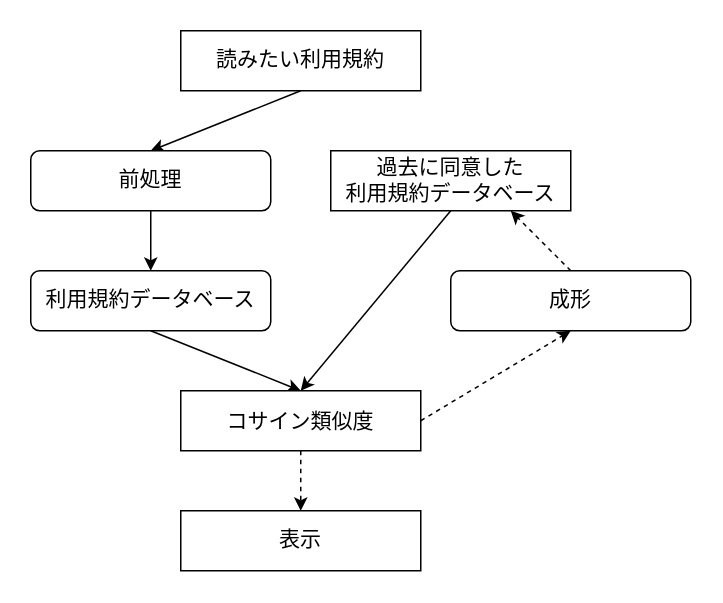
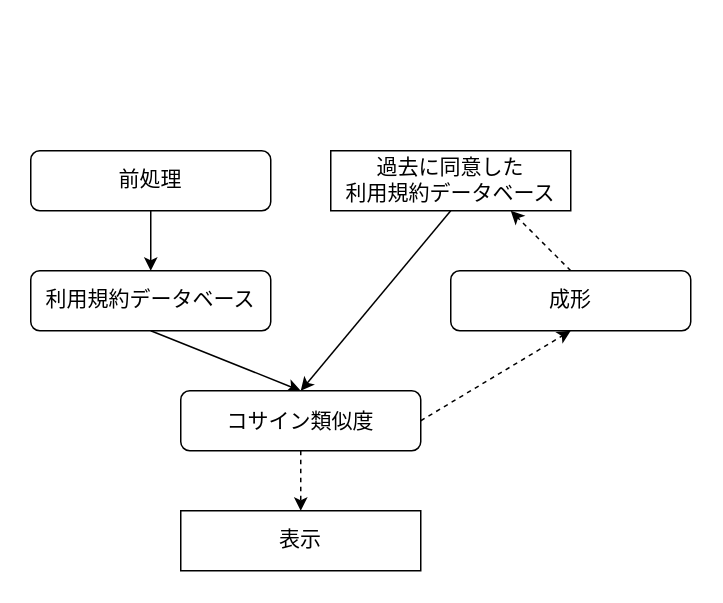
  <mxCell id="0" />
  <mxCell id="1" parent="0" />
- <mxCell id="2" style="rounded=0;orthogonalLoop=1;jettySize=auto;html=1;exitX=0.5;exitY=1;exitDx=0;exitDy=0;entryX=0.5;entryY=0;entryDx=0;entryDy=0;fontFamily=Noto Sans JP;fontSource=https%3A%2F%2Ffonts.googleapis.com%2Fcss%3Ffamily%3DNoto%2BSans%2BJP;" edge="1" parent="1" source="3" target="5"><mxGeometry relative="1" as="geometry" /></mxCell>
- <mxCell id="3" value="&lt;font data-font-src=&quot;https://fonts.googleapis.com/css?family=Noto+Sans+JP&quot; style=&quot;font-size: 14px;&quot; face=&quot;Noto Sans JP&quot;&gt;読みたい利用規約&lt;/font&gt;" style="rounded=0;whiteSpace=wrap;html=1;shadow=0;" vertex="1" parent="1"><mxGeometry x="120" y="20" width="160" height="40" as="geometry" /></mxCell>
  <mxCell id="4" style="edgeStyle=orthogonalEdgeStyle;rounded=0;orthogonalLoop=1;jettySize=auto;html=1;exitX=0.5;exitY=1;exitDx=0;exitDy=0;entryX=0.5;entryY=0;entryDx=0;entryDy=0;fontFamily=Noto Sans JP;fontSource=https%3A%2F%2Ffonts.googleapis.com%2Fcss%3Ffamily%3DNoto%2BSans%2BJP;fontSize=14;" edge="1" parent="1" source="5" target="7"><mxGeometry relative="1" as="geometry" /></mxCell>
  <mxCell id="5" value="&lt;font data-font-src=&quot;https://fonts.googleapis.com/css?family=Noto+Sans+JP&quot; style=&quot;font-size: 14px;&quot; face=&quot;Noto Sans JP&quot;&gt;前処理&lt;/font&gt;" style="rounded=1;whiteSpace=wrap;html=1;" vertex="1" parent="1"><mxGeometry x="20" y="100" width="160" height="40" as="geometry" /></mxCell>
  <mxCell id="6" style="rounded=0;orthogonalLoop=1;jettySize=auto;html=1;exitX=0.5;exitY=1;exitDx=0;exitDy=0;entryX=0.5;entryY=0;entryDx=0;entryDy=0;fontFamily=Noto Sans JP;fontSource=https%3A%2F%2Ffonts.googleapis.com%2Fcss%3Ffamily%3DNoto%2BSans%2BJP;fontSize=14;" edge="1" parent="1" source="7" target="14"><mxGeometry relative="1" as="geometry" /></mxCell>
  <mxCell id="7" value="&lt;font data-font-src=&quot;https://fonts.googleapis.com/css?family=Noto+Sans+JP&quot; style=&quot;font-size: 14px;&quot; face=&quot;Noto Sans JP&quot;&gt;利用規約データベース&lt;/font&gt;" style="rounded=1;whiteSpace=wrap;html=1;" vertex="1" parent="1"><mxGeometry x="20" y="180" width="160" height="40" as="geometry" /></mxCell>
  <mxCell id="8" style="edgeStyle=none;rounded=0;orthogonalLoop=1;jettySize=auto;html=1;exitX=0.5;exitY=1;exitDx=0;exitDy=0;entryX=0.5;entryY=0;entryDx=0;entryDy=0;fontFamily=Noto Sans JP;fontSource=https%3A%2F%2Ffonts.googleapis.com%2Fcss%3Ffamily%3DNoto%2BSans%2BJP;fontSize=14;" edge="1" parent="1" source="9" target="14"><mxGeometry relative="1" as="geometry" /></mxCell>
  <mxCell id="9" value="&lt;div&gt;過去に同意した&lt;/div&gt;&lt;div&gt;利用規約データベース&lt;br&gt;&lt;/div&gt;" style="rounded=0;whiteSpace=wrap;html=1;fontFamily=Noto Sans JP;fontSource=https%3A%2F%2Ffonts.googleapis.com%2Fcss%3Ffamily%3DNoto%2BSans%2BJP;fontSize=14;" vertex="1" parent="1"><mxGeometry x="220" y="100" width="160" height="40" as="geometry" /></mxCell>
  <mxCell id="10" style="edgeStyle=none;rounded=0;orthogonalLoop=1;jettySize=auto;html=1;exitX=0.5;exitY=0;exitDx=0;exitDy=0;entryX=0.75;entryY=1;entryDx=0;entryDy=0;fontFamily=Noto Sans JP;fontSource=https%3A%2F%2Ffonts.googleapis.com%2Fcss%3Ffamily%3DNoto%2BSans%2BJP;fontSize=14;dashed=1;" edge="1" parent="1" source="11" target="9"><mxGeometry relative="1" as="geometry" /></mxCell>
  <mxCell id="11" value="成形" style="rounded=1;whiteSpace=wrap;html=1;fontFamily=Noto Sans JP;fontSource=https%3A%2F%2Ffonts.googleapis.com%2Fcss%3Ffamily%3DNoto%2BSans%2BJP;fontSize=14;" vertex="1" parent="1"><mxGeometry x="300" y="180" width="160" height="40" as="geometry" /></mxCell>
  <mxCell id="12" style="edgeStyle=none;rounded=0;orthogonalLoop=1;jettySize=auto;html=1;exitX=1;exitY=0.5;exitDx=0;exitDy=0;entryX=0.5;entryY=1;entryDx=0;entryDy=0;fontFamily=Noto Sans JP;fontSource=https%3A%2F%2Ffonts.googleapis.com%2Fcss%3Ffamily%3DNoto%2BSans%2BJP;fontSize=14;dashed=1;" edge="1" parent="1" source="14" target="11"><mxGeometry relative="1" as="geometry" /></mxCell>
  <mxCell id="13" style="edgeStyle=none;rounded=0;orthogonalLoop=1;jettySize=auto;html=1;exitX=0.5;exitY=1;exitDx=0;exitDy=0;entryX=0.5;entryY=0;entryDx=0;entryDy=0;fontFamily=Noto Sans JP;fontSource=https%3A%2F%2Ffonts.googleapis.com%2Fcss%3Ffamily%3DNoto%2BSans%2BJP;fontSize=14;dashed=1;" edge="1" parent="1" source="14" target="15"><mxGeometry relative="1" as="geometry" /></mxCell>
- <mxCell id="14" value="&lt;font style=&quot;font-size: 14px;&quot; face=&quot;Noto Sans JP&quot;&gt;コサイン類似度&lt;/font&gt;&lt;font style=&quot;font-size: 14px;&quot;&gt;&lt;br&gt;&lt;/font&gt;" style="whiteSpace=wrap;html=1;rounded=0;" vertex="1" parent="1"><mxGeometry x="120" y="260" width="160" height="40" as="geometry" /></mxCell>
+ <mxCell id="14" value="&lt;font style=&quot;font-size: 14px;&quot; face=&quot;Noto Sans JP&quot;&gt;コサイン類似度&lt;/font&gt;&lt;font style=&quot;font-size: 14px;&quot;&gt;&lt;br&gt;&lt;/font&gt;" style="rounded=1;whiteSpace=wrap;html=1;" vertex="1" parent="1"><mxGeometry x="120" y="260" width="160" height="40" as="geometry" /></mxCell>
  <mxCell id="15" value="&lt;font data-font-src=&quot;https://fonts.googleapis.com/css?family=Noto+Sans+JP&quot; style=&quot;font-size: 14px;&quot; face=&quot;Noto Sans JP&quot;&gt;表示&lt;/font&gt;" style="rounded=0;whiteSpace=wrap;html=1;sketch=0;glass=0;shadow=0;" vertex="1" parent="1"><mxGeometry x="120" y="340" width="160" height="40" as="geometry" /></mxCell>
